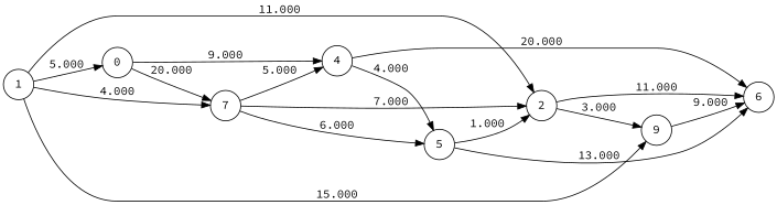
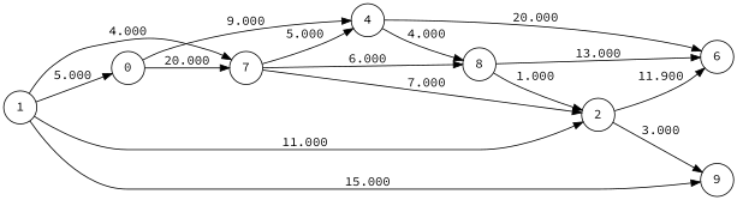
  digraph {
    fontname="Source Code Pro"
    rankdir=LR
    node [fontname="Source Code Pro" shape=circle]
    edge [fontname="Source Code Pro"]
    4
-   5
+   5 [label=8]
    6
    7
    2
    n6 [label=9]
    0
    1
    4 -> 5 [label=4.000]
    4 -> 6 [label=20.000]
    5 -> 6 [label=13.000]
    5 -> 2 [label=1.000]
    7 -> 4 [label=5.000]
    7 -> 5 [label=6.000]
    7 -> 2 [label=7.000]
-   2 -> 6 [label=11.000]
+   2 -> 6 [label=11.900]
    2 -> n6 [label=3.000]
-   n6 -> 6 [label=9.000]
    0 -> 4 [label=9.000]
    0 -> 7 [label=20.000]
    1 -> 7 [label=4.000]
    1 -> 2 [label=11.000]
    1 -> n6 [label=15.000]
    1 -> 0 [label=5.000]
  }
